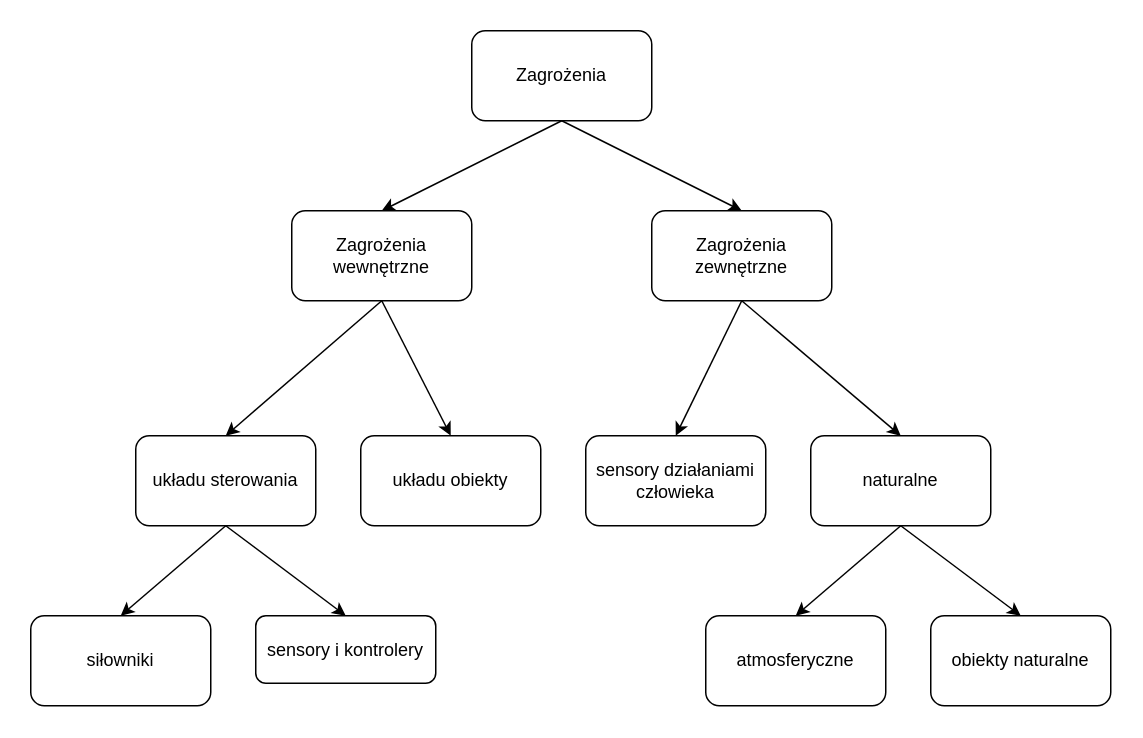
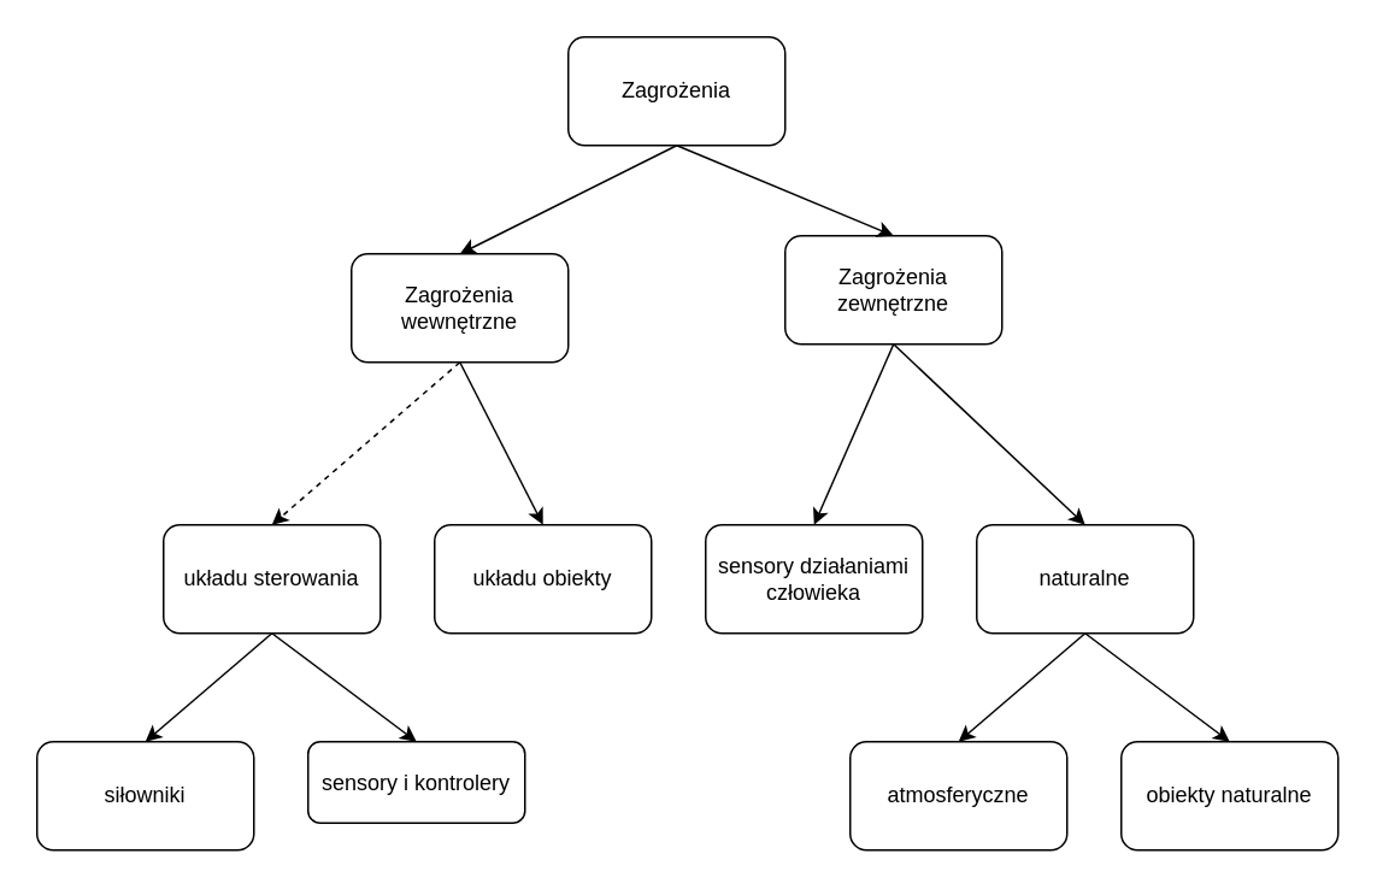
  <mxCell id="0" />
  <mxCell id="1" parent="0" />
  <mxCell id="2" value="Zagrożenia" style="rounded=1;whiteSpace=wrap;html=1;" parent="1" vertex="1"><mxGeometry x="314" y="20" width="120" height="60" as="geometry" /></mxCell>
  <mxCell id="3" value="Zagrożenia wewnętrzne" style="rounded=1;whiteSpace=wrap;html=1;" parent="1" vertex="1"><mxGeometry x="194" y="140" width="120" height="60" as="geometry" /></mxCell>
  <mxCell id="4" value="" style="endArrow=classic;html=1;rounded=0;exitX=0.5;exitY=1;exitDx=0;exitDy=0;entryX=0.5;entryY=0;entryDx=0;entryDy=0;" parent="1" source="2" target="3" edge="1"><mxGeometry width="50" height="50" relative="1" as="geometry"><mxPoint x="374" y="260" as="sourcePoint" /><mxPoint x="424" y="210" as="targetPoint" /></mxGeometry></mxCell>
- <mxCell id="5" value="Zagrożenia zewnętrzne" style="rounded=1;whiteSpace=wrap;html=1;" parent="1" vertex="1"><mxGeometry x="434" y="140" width="120" height="60" as="geometry" /></mxCell>
+ <mxCell id="5" value="Zagrożenia zewnętrzne" style="rounded=1;whiteSpace=wrap;html=1;" parent="1" vertex="1"><mxGeometry x="434" y="130" width="120" height="60" as="geometry" /></mxCell>
  <mxCell id="6" value="" style="endArrow=classic;html=1;rounded=0;exitX=0.5;exitY=1;exitDx=0;exitDy=0;entryX=0.5;entryY=0;entryDx=0;entryDy=0;" parent="1" source="2" target="5" edge="1"><mxGeometry width="50" height="50" relative="1" as="geometry"><mxPoint x="354" y="330" as="sourcePoint" /><mxPoint x="404" y="280" as="targetPoint" /></mxGeometry></mxCell>
  <mxCell id="7" value="układu sterowania" style="rounded=1;whiteSpace=wrap;html=1;" parent="1" vertex="1"><mxGeometry x="90" y="290" width="120" height="60" as="geometry" /></mxCell>
  <mxCell id="8" value="układu obiekty" style="rounded=1;whiteSpace=wrap;html=1;" parent="1" vertex="1"><mxGeometry x="240" y="290" width="120" height="60" as="geometry" /></mxCell>
  <mxCell id="9" value="sensory działaniami człowieka" style="rounded=1;whiteSpace=wrap;html=1;" parent="1" vertex="1"><mxGeometry x="390" y="290" width="120" height="60" as="geometry" /></mxCell>
  <mxCell id="10" value="naturalne" style="rounded=1;whiteSpace=wrap;html=1;" parent="1" vertex="1"><mxGeometry x="540" y="290" width="120" height="60" as="geometry" /></mxCell>
- <mxCell id="11" value="" style="endArrow=classic;html=1;rounded=0;exitX=0.5;exitY=1;exitDx=0;exitDy=0;entryX=0.5;entryY=0;entryDx=0;entryDy=0;" parent="1" source="3" target="7" edge="1"><mxGeometry width="50" height="50" relative="1" as="geometry"><mxPoint x="70" y="130" as="sourcePoint" /><mxPoint x="120" y="80" as="targetPoint" /></mxGeometry></mxCell>
+ <mxCell id="11" value="" style="endArrow=classic;html=1;rounded=0;exitX=0.5;exitY=1;exitDx=0;exitDy=0;entryX=0.5;entryY=0;entryDx=0;entryDy=0;dashed=1;" parent="1" source="3" target="7" edge="1"><mxGeometry width="50" height="50" relative="1" as="geometry"><mxPoint x="70" y="130" as="sourcePoint" /><mxPoint x="120" y="80" as="targetPoint" /></mxGeometry></mxCell>
  <mxCell id="12" value="" style="endArrow=classic;html=1;rounded=0;exitX=0.5;exitY=1;exitDx=0;exitDy=0;entryX=0.5;entryY=0;entryDx=0;entryDy=0;" parent="1" source="3" target="8" edge="1"><mxGeometry width="50" height="50" relative="1" as="geometry"><mxPoint x="60" y="160" as="sourcePoint" /><mxPoint x="110" y="110" as="targetPoint" /></mxGeometry></mxCell>
  <mxCell id="13" value="" style="endArrow=classic;html=1;rounded=0;exitX=0.5;exitY=1;exitDx=0;exitDy=0;entryX=0.5;entryY=0;entryDx=0;entryDy=0;" parent="1" source="5" target="9" edge="1"><mxGeometry width="50" height="50" relative="1" as="geometry"><mxPoint x="270" y="240" as="sourcePoint" /><mxPoint x="320" y="190" as="targetPoint" /></mxGeometry></mxCell>
  <mxCell id="14" value="" style="endArrow=classic;html=1;rounded=0;exitX=0.5;exitY=1;exitDx=0;exitDy=0;entryX=0.5;entryY=0;entryDx=0;entryDy=0;" parent="1" source="5" target="10" edge="1"><mxGeometry width="50" height="50" relative="1" as="geometry"><mxPoint x="270" y="240" as="sourcePoint" /><mxPoint x="320" y="190" as="targetPoint" /></mxGeometry></mxCell>
  <mxCell id="15" value="siłowniki" style="rounded=1;whiteSpace=wrap;html=1;" parent="1" vertex="1"><mxGeometry x="20" y="410" width="120" height="60" as="geometry" /></mxCell>
  <mxCell id="16" value="sensory i kontrolery" style="rounded=1;whiteSpace=wrap;html=1;" parent="1" vertex="1"><mxGeometry x="170" y="410" width="120" height="45" as="geometry" /></mxCell>
  <mxCell id="17" value="atmosferyczne" style="rounded=1;whiteSpace=wrap;html=1;" parent="1" vertex="1"><mxGeometry x="470" y="410" width="120" height="60" as="geometry" /></mxCell>
  <mxCell id="18" value="obiekty naturalne" style="rounded=1;whiteSpace=wrap;html=1;" parent="1" vertex="1"><mxGeometry x="620" y="410" width="120" height="60" as="geometry" /></mxCell>
  <mxCell id="19" value="" style="endArrow=classic;html=1;rounded=0;entryX=0.5;entryY=0;entryDx=0;entryDy=0;exitX=0.5;exitY=1;exitDx=0;exitDy=0;" parent="1" source="7" target="15" edge="1"><mxGeometry width="50" height="50" relative="1" as="geometry"><mxPoint x="150" y="380" as="sourcePoint" /><mxPoint x="50" y="410" as="targetPoint" /></mxGeometry></mxCell>
  <mxCell id="20" value="" style="endArrow=classic;html=1;rounded=0;entryX=0.5;entryY=0;entryDx=0;entryDy=0;exitX=0.5;exitY=1;exitDx=0;exitDy=0;" parent="1" source="7" target="16" edge="1"><mxGeometry width="50" height="50" relative="1" as="geometry"><mxPoint x="150" y="360" as="sourcePoint" /><mxPoint x="100" y="420" as="targetPoint" /></mxGeometry></mxCell>
  <mxCell id="21" value="" style="endArrow=classic;html=1;rounded=0;entryX=0.5;entryY=0;entryDx=0;entryDy=0;exitX=0.5;exitY=1;exitDx=0;exitDy=0;" parent="1" edge="1"><mxGeometry width="50" height="50" relative="1" as="geometry"><mxPoint x="600" y="350" as="sourcePoint" /><mxPoint x="680" y="410" as="targetPoint" /></mxGeometry></mxCell>
  <mxCell id="22" value="" style="endArrow=classic;html=1;rounded=0;entryX=0.5;entryY=0;entryDx=0;entryDy=0;exitX=0.5;exitY=1;exitDx=0;exitDy=0;" parent="1" edge="1"><mxGeometry width="50" height="50" relative="1" as="geometry"><mxPoint x="600" y="350" as="sourcePoint" /><mxPoint x="530" y="410" as="targetPoint" /></mxGeometry></mxCell>
